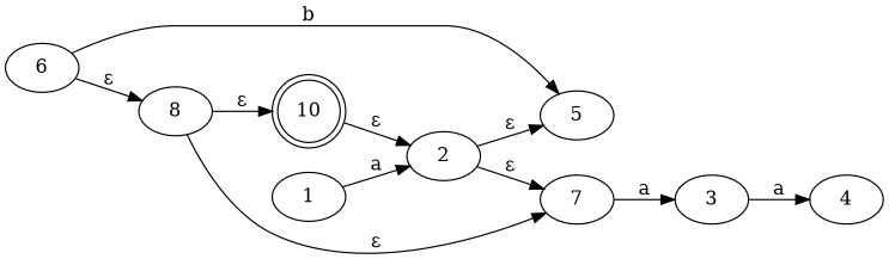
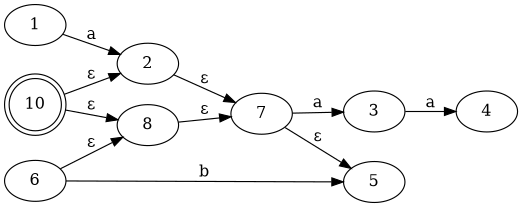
  digraph {
    rankdir=LR
    n1 [label=1]
    n2 [label=2]
    n3 [label=7]
    n4 [label=3]
    n5 [label=5]
    n6 [label=10 shape=doublecircle]
    n7 [label=4]
    n8 [label=6]
    n9 [label=8]
    n1 -> n2 [label=a]
    n2 -> n3 [label="ε"]
    n3 -> n4 [label=a]
-   n2 -> n5 [label="ε"]
+   n3 -> n5 [label="ε"]
    n4 -> n7 [label=a]
    n6 -> n2 [label="ε"]
    n8 -> n5 [label=b]
    n8 -> n9 [label="ε"]
    n9 -> n3 [label="ε"]
-   n9 -> n6 [label="ε"]
+   n6 -> n9 [label="ε"]
  }
